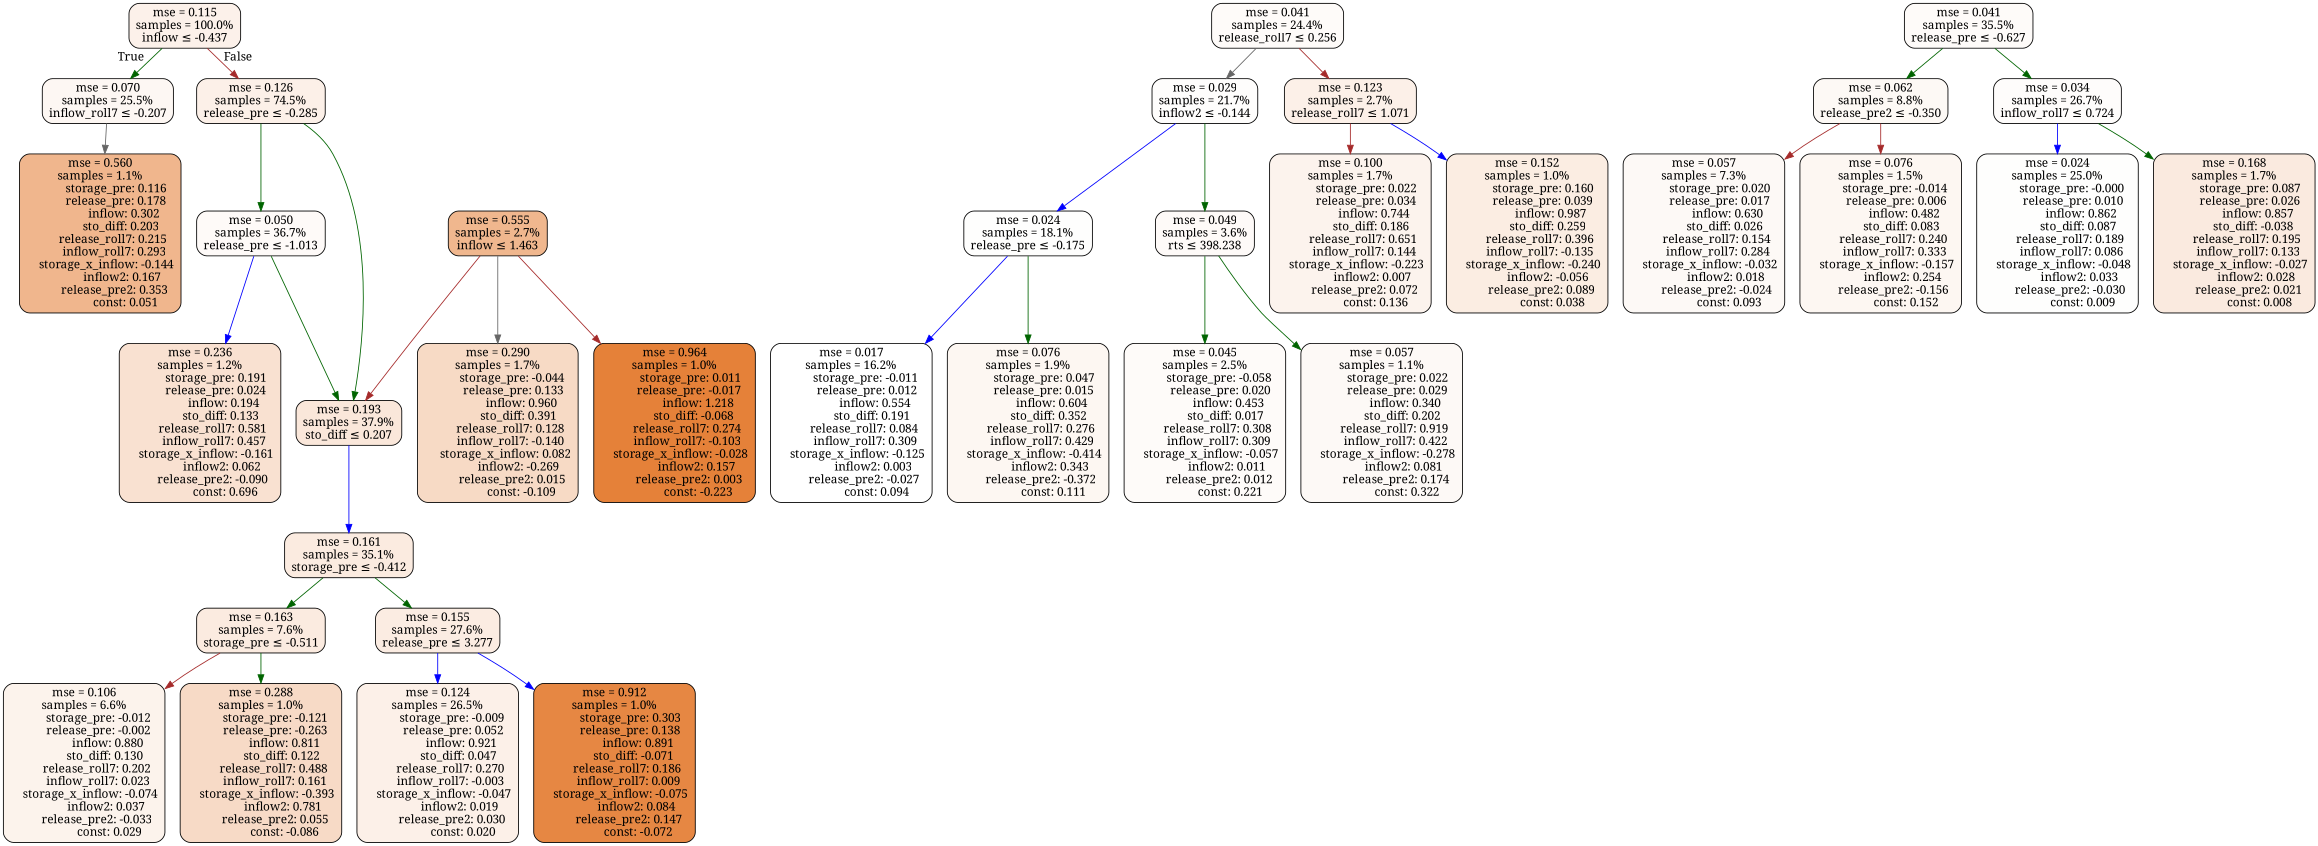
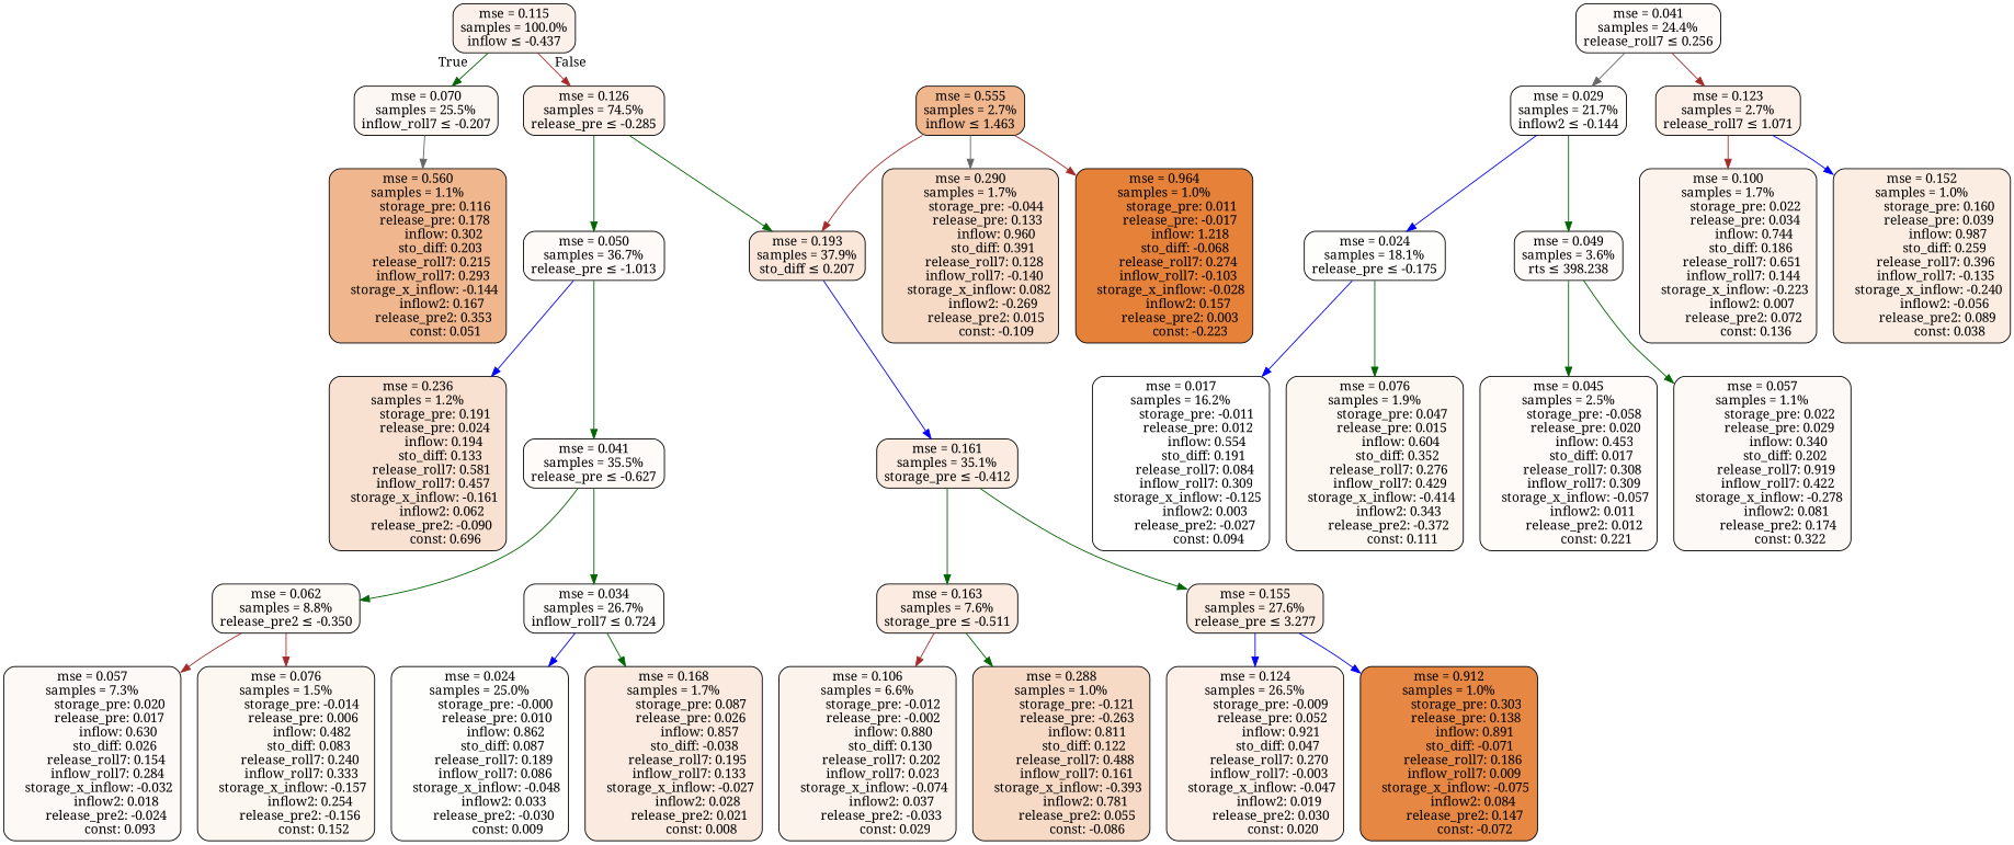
  digraph {
    fontname="Noto Serif"
    node [color=black fillcolor="#fcf0e8" fontname="Noto Serif" shape=rectangle style="filled, rounded"]
    edge [color=darkgreen fontname="Noto Serif"]
    n1 [fillcolor="#fcf1ea" label="mse = 0.115\nsamples = 100.0%\ninflow &le; -0.437"]
    n2 [fillcolor="#fdf7f3" label="mse = 0.070\nsamples = 25.5%\ninflow_roll7 &le; -0.207"]
    n3 [label="mse = 0.126\nsamples = 74.5%\nrelease_pre &le; -0.285"]
    n4 [fillcolor="#f0b68d" label="mse = 0.560\nsamples = 1.1%\n          storage_pre: 0.116\n          release_pre: 0.178\n               inflow: 0.302\n             sto_diff: 0.203\n        release_roll7: 0.215\n         inflow_roll7: 0.293\n    storage_x_inflow: -0.144\n              inflow2: 0.167\n         release_pre2: 0.353\n                const: 0.051"]
    n5 [fillcolor="#fefaf8" label="mse = 0.050\nsamples = 36.7%\nrelease_pre &le; -1.013"]
    n6 [fillcolor="#fae7da" label="mse = 0.193\nsamples = 37.9%\nsto_diff &le; 0.207"]
    n7 [fillcolor="#fefbf9" label="mse = 0.041\nsamples = 24.4%\nrelease_roll7 &le; 0.256"]
    n8 [fillcolor="#fefdfc" label="mse = 0.029\nsamples = 21.7%\ninflow2 &le; -0.144"]
    n9 [label="mse = 0.123\nsamples = 2.7%\nrelease_roll7 &le; 1.071"]
    n10 [fillcolor="#fefefd" label="mse = 0.024\nsamples = 18.1%\nrelease_pre &le; -0.175"]
    n11 [fillcolor="#fefaf8" label="mse = 0.049\nsamples = 3.6%\nrts &le; 398.238"]
    n12 [fillcolor="#fcf3ed" label="mse = 0.100\nsamples = 1.7%\n          storage_pre: 0.022\n          release_pre: 0.034\n               inflow: 0.744\n             sto_diff: 0.186\n        release_roll7: 0.651\n         inflow_roll7: 0.144\n    storage_x_inflow: -0.223\n              inflow2: 0.007\n         release_pre2: 0.072\n                const: 0.136"]
    n13 [fillcolor="#fbede2" label="mse = 0.152\nsamples = 1.0%\n          storage_pre: 0.160\n          release_pre: 0.039\n               inflow: 0.987\n             sto_diff: 0.259\n        release_roll7: 0.396\n        inflow_roll7: -0.135\n    storage_x_inflow: -0.240\n             inflow2: -0.056\n         release_pre2: 0.089\n                const: 0.038"]
    n14 [fillcolor="#ffffff" label="mse = 0.017\nsamples = 16.2%\n         storage_pre: -0.011\n          release_pre: 0.012\n               inflow: 0.554\n             sto_diff: 0.191\n        release_roll7: 0.084\n         inflow_roll7: 0.309\n    storage_x_inflow: -0.125\n              inflow2: 0.003\n        release_pre2: -0.027\n                const: 0.094"]
    n15 [fillcolor="#fdf7f2" label="mse = 0.076\nsamples = 1.9%\n          storage_pre: 0.047\n          release_pre: 0.015\n               inflow: 0.604\n             sto_diff: 0.352\n        release_roll7: 0.276\n         inflow_roll7: 0.429\n    storage_x_inflow: -0.414\n              inflow2: 0.343\n        release_pre2: -0.372\n                const: 0.111"]
    n16 [fillcolor="#fefbf9" label="mse = 0.045\nsamples = 2.5%\n         storage_pre: -0.058\n          release_pre: 0.020\n               inflow: 0.453\n             sto_diff: 0.017\n        release_roll7: 0.308\n         inflow_roll7: 0.309\n    storage_x_inflow: -0.057\n              inflow2: 0.011\n         release_pre2: 0.012\n                const: 0.221"]
    n17 [fillcolor="#fdf9f6" label="mse = 0.057\nsamples = 1.1%\n          storage_pre: 0.022\n          release_pre: 0.029\n               inflow: 0.340\n             sto_diff: 0.202\n        release_roll7: 0.919\n         inflow_roll7: 0.422\n    storage_x_inflow: -0.278\n              inflow2: 0.081\n         release_pre2: 0.174\n                const: 0.322"]
    n18 [fillcolor="#f9e1d1" label="mse = 0.236\nsamples = 1.2%\n          storage_pre: 0.191\n          release_pre: 0.024\n               inflow: 0.194\n             sto_diff: 0.133\n        release_roll7: 0.581\n         inflow_roll7: 0.457\n    storage_x_inflow: -0.161\n              inflow2: 0.062\n        release_pre2: -0.090\n                const: 0.696"]
    n19 [fillcolor="#fefbf9" label="mse = 0.041\nsamples = 35.5%\nrelease_pre &le; -0.627"]
    n20 [fillcolor="#fbebe0" label="mse = 0.161\nsamples = 35.1%\nstorage_pre &le; -0.412"]
    n21 [fillcolor="#fdf9f5" label="mse = 0.062\nsamples = 8.8%\nrelease_pre2 &le; -0.350"]
    n22 [fillcolor="#fefcfb" label="mse = 0.034\nsamples = 26.7%\ninflow_roll7 &le; 0.724"]
    n23 [fillcolor="#fdf9f6" label="mse = 0.057\nsamples = 7.3%\n          storage_pre: 0.020\n          release_pre: 0.017\n               inflow: 0.630\n             sto_diff: 0.026\n        release_roll7: 0.154\n         inflow_roll7: 0.284\n    storage_x_inflow: -0.032\n              inflow2: 0.018\n        release_pre2: -0.024\n                const: 0.093"]
    n24 [fillcolor="#fdf7f2" label="mse = 0.076\nsamples = 1.5%\n         storage_pre: -0.014\n          release_pre: 0.006\n               inflow: 0.482\n             sto_diff: 0.083\n        release_roll7: 0.240\n         inflow_roll7: 0.333\n    storage_x_inflow: -0.157\n              inflow2: 0.254\n        release_pre2: -0.156\n                const: 0.152"]
    n25 [fillcolor="#fefefd" label="mse = 0.024\nsamples = 25.0%\n         storage_pre: -0.000\n          release_pre: 0.010\n               inflow: 0.862\n             sto_diff: 0.087\n        release_roll7: 0.189\n         inflow_roll7: 0.086\n    storage_x_inflow: -0.048\n              inflow2: 0.033\n        release_pre2: -0.030\n                const: 0.009"]
    n26 [fillcolor="#faeadf" label="mse = 0.168\nsamples = 1.7%\n          storage_pre: 0.087\n          release_pre: 0.026\n               inflow: 0.857\n            sto_diff: -0.038\n        release_roll7: 0.195\n         inflow_roll7: 0.133\n    storage_x_inflow: -0.027\n              inflow2: 0.028\n         release_pre2: 0.021\n                const: 0.008"]
    n27 [fillcolor="#fbebe0" label="mse = 0.163\nsamples = 7.6%\nstorage_pre &le; -0.511"]
    n28 [fillcolor="#fbece2" label="mse = 0.155\nsamples = 27.6%\nrelease_pre &le; 3.277"]
    n29 [fillcolor="#f0b78e" label="mse = 0.555\nsamples = 2.7%\ninflow &le; 1.463"]
    n30 [fillcolor="#f7dac5" label="mse = 0.290\nsamples = 1.7%\n         storage_pre: -0.044\n          release_pre: 0.133\n               inflow: 0.960\n             sto_diff: 0.391\n        release_roll7: 0.128\n        inflow_roll7: -0.140\n     storage_x_inflow: 0.082\n             inflow2: -0.269\n         release_pre2: 0.015\n               const: -0.109"]
    n31 [fillcolor="#e58139" label="mse = 0.964\nsamples = 1.0%\n          storage_pre: 0.011\n         release_pre: -0.017\n               inflow: 1.218\n            sto_diff: -0.068\n        release_roll7: 0.274\n        inflow_roll7: -0.103\n    storage_x_inflow: -0.028\n              inflow2: 0.157\n         release_pre2: 0.003\n               const: -0.223"]
    n32 [fillcolor="#fcf3ec" label="mse = 0.106\nsamples = 6.6%\n         storage_pre: -0.012\n         release_pre: -0.002\n               inflow: 0.880\n             sto_diff: 0.130\n        release_roll7: 0.202\n         inflow_roll7: 0.023\n    storage_x_inflow: -0.074\n              inflow2: 0.037\n        release_pre2: -0.033\n                const: 0.029"]
    n33 [fillcolor="#f7dac6" label="mse = 0.288\nsamples = 1.0%\n         storage_pre: -0.121\n         release_pre: -0.263\n               inflow: 0.811\n             sto_diff: 0.122\n        release_roll7: 0.488\n         inflow_roll7: 0.161\n    storage_x_inflow: -0.393\n              inflow2: 0.781\n         release_pre2: 0.055\n               const: -0.086"]
    n34 [label="mse = 0.124\nsamples = 26.5%\n         storage_pre: -0.009\n          release_pre: 0.052\n               inflow: 0.921\n             sto_diff: 0.047\n        release_roll7: 0.270\n        inflow_roll7: -0.003\n    storage_x_inflow: -0.047\n              inflow2: 0.019\n         release_pre2: 0.030\n                const: 0.020"]
    n35 [fillcolor="#e68743" label="mse = 0.912\nsamples = 1.0%\n          storage_pre: 0.303\n          release_pre: 0.138\n               inflow: 0.891\n            sto_diff: -0.071\n        release_roll7: 0.186\n         inflow_roll7: 0.009\n    storage_x_inflow: -0.075\n              inflow2: 0.084\n         release_pre2: 0.147\n               const: -0.072"]
    n1 -> n2 [headlabel=True labelangle=45 labeldistance=2.5]
    n1 -> n3 [color=brown headlabel=False labelangle=-45 labeldistance=2.5]
    n2 -> n4 [color=gray40]
    n3 -> n5
    n3 -> n6
    n5 -> n18 [color=blue]
-   n5 -> n6
+   n5 -> n19
    n6 -> n20 [color=blue]
    n7 -> n8 [color=gray40]
    n7 -> n9 [color=brown]
    n8 -> n10 [color=blue]
    n8 -> n11
    n9 -> n12 [color=brown]
    n9 -> n13 [color=blue]
    n10 -> n14 [color=blue]
    n10 -> n15
    n11 -> n16
    n11 -> n17
    n19 -> n21
    n19 -> n22
    n20 -> n27
    n20 -> n28
    n21 -> n23 [color=brown]
    n21 -> n24 [color=brown]
    n22 -> n25 [color=blue]
    n22 -> n26
    n27 -> n32 [color=brown]
    n27 -> n33
    n28 -> n34 [color=blue]
    n28 -> n35 [color=blue]
    n29 -> n6 [color=brown]
    n29 -> n30 [color=gray40]
    n29 -> n31 [color=brown]
  }
